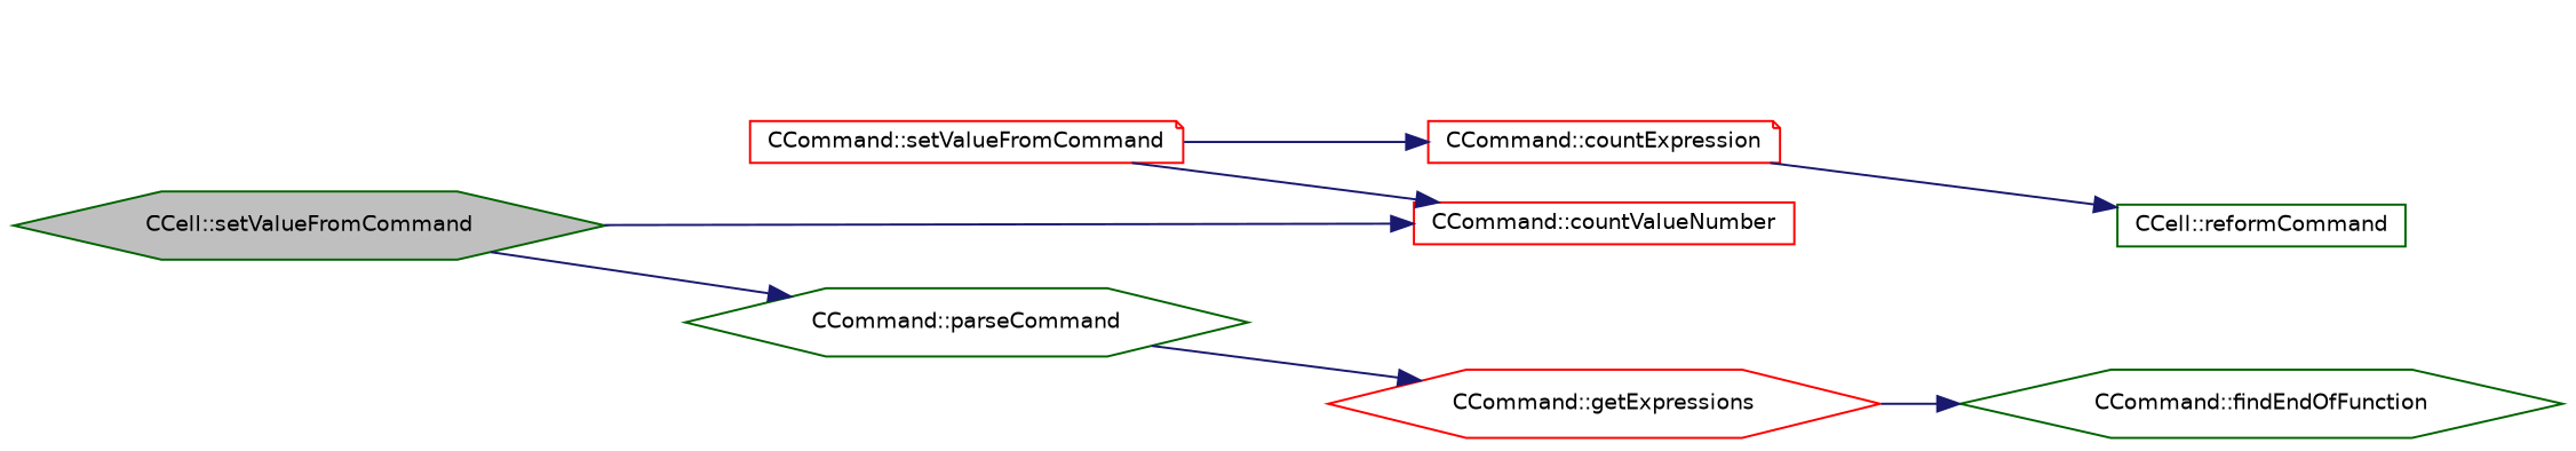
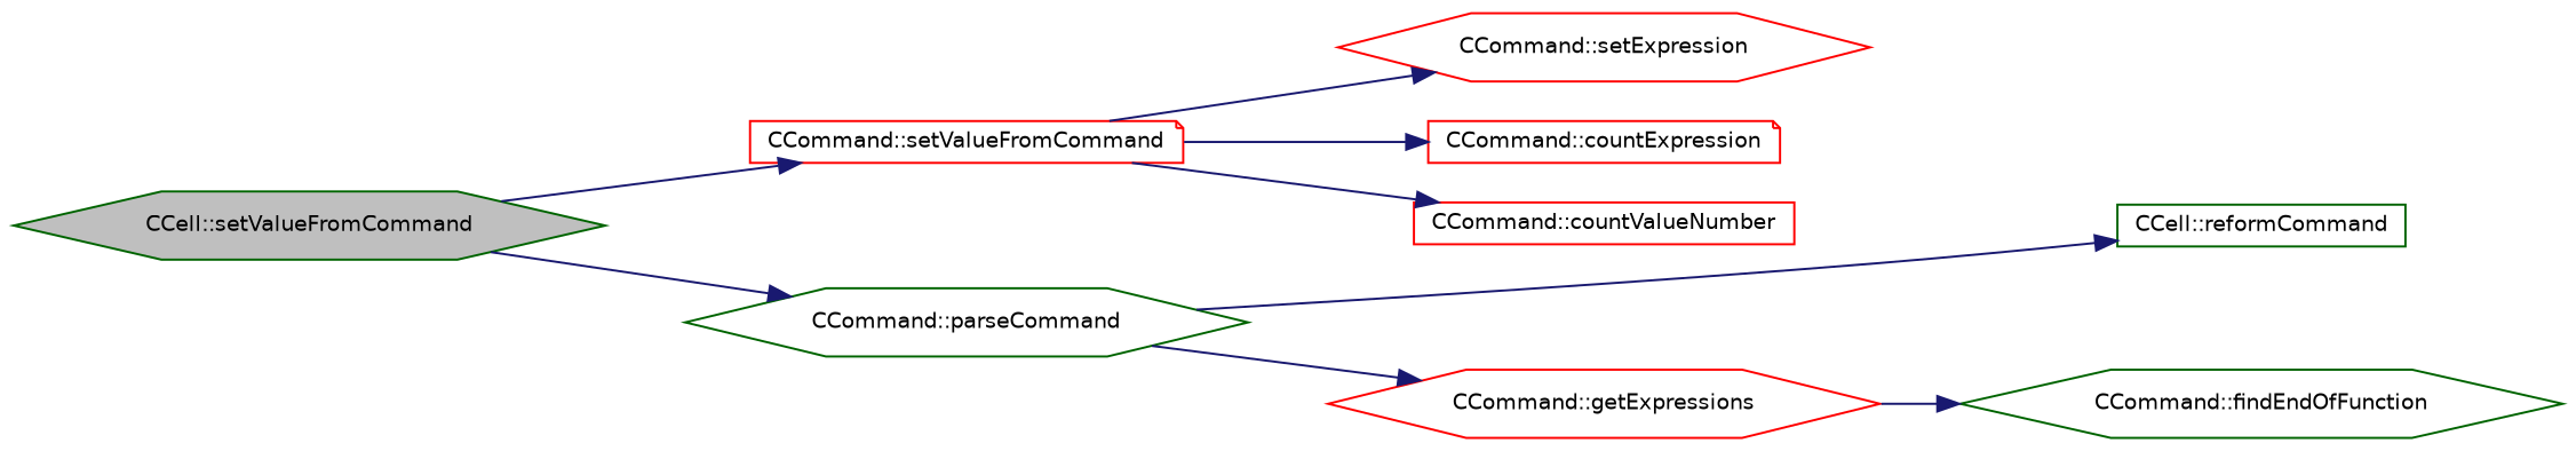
  digraph {
    rankdir=LR
    node [color=red fillcolor=white fontname=Helvetica fontsize=10 shape=hexagon style=filled]
    edge [color=midnightblue fontname=Helvetica fontsize=10 labelfontname=Helvetica labelfontsize=10 style=solid]
    n1 [color=darkgreen fillcolor=grey75 fontcolor=black height=0.2 label="CCell::setValueFromCommand" width=0.4]
    n2 [height=0.2 label="CCommand::setValueFromCommand" shape=note width=0.4]
    n3 [color=darkgreen height=0.2 label="CCommand::parseCommand" width=0.4]
+   n4 [height=0.2 label="CCommand::setExpression" width=0.4]
    n5 [height=0.2 label="CCommand::countValueNumber" shape=box width=0.4]
    n6 [height=0.2 label="CCommand::countExpression" shape=note width=0.4]
    n7 [color=darkgreen height=0.2 label="CCell::reformCommand" shape=box width=0.4]
    n8 [height=0.2 label="CCommand::getExpressions" width=0.4]
    n9 [color=darkgreen height=0.2 label="CCommand::findEndOfFunction" width=0.4]
-   n1 -> n5
+   n1 -> n2
    n1 -> n3
+   n2 -> n4
    n2 -> n5
    n2 -> n6
-   n6 -> n7
+   n3 -> n7
    n3 -> n8
    n8 -> n9
  }
